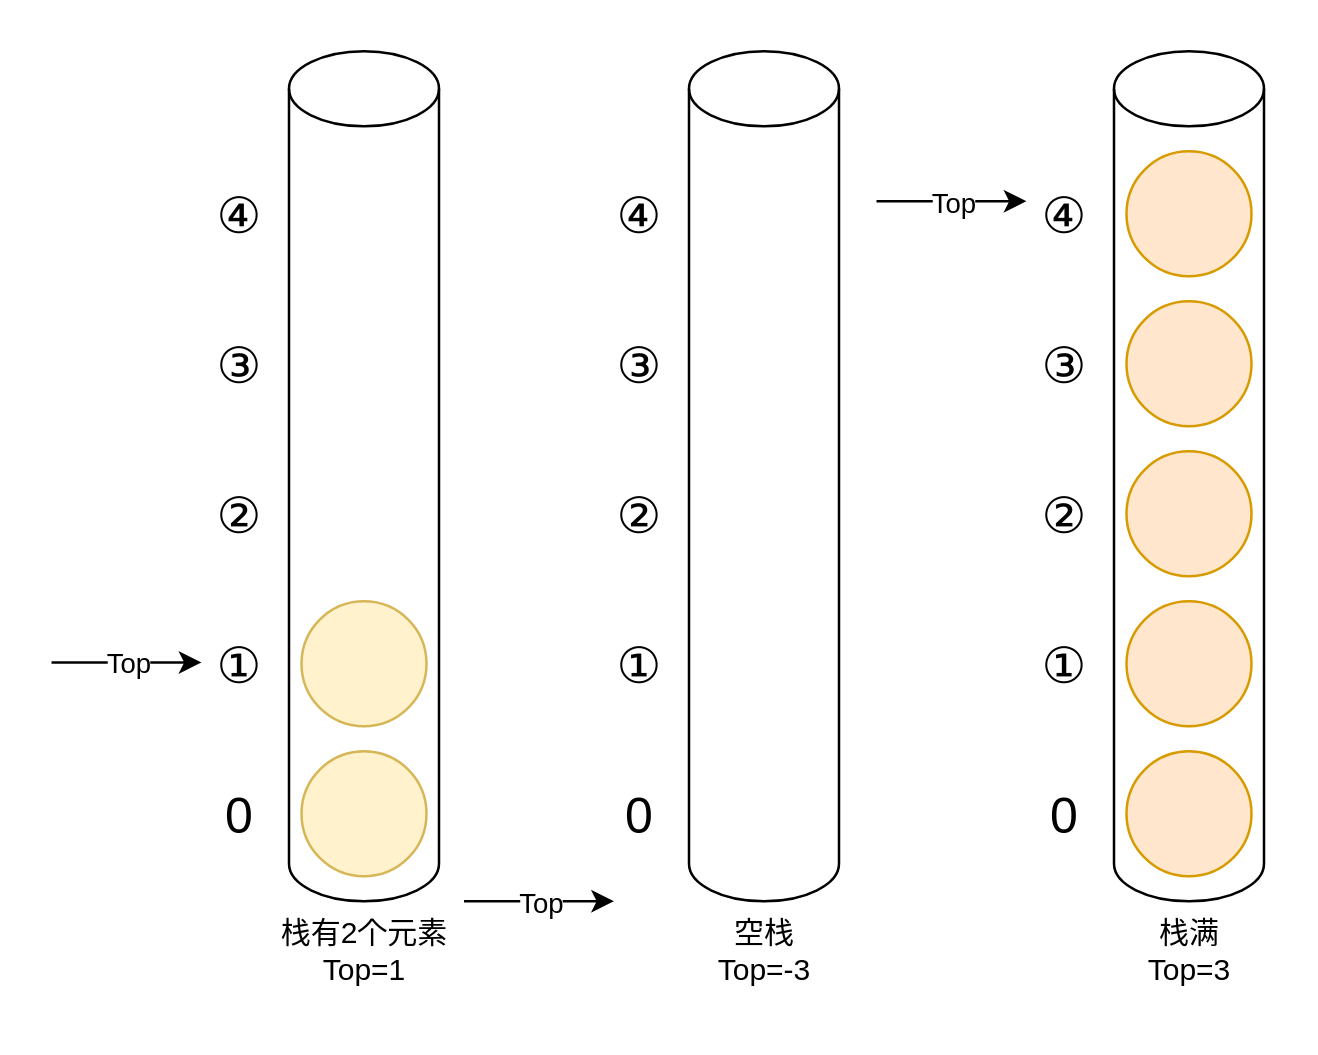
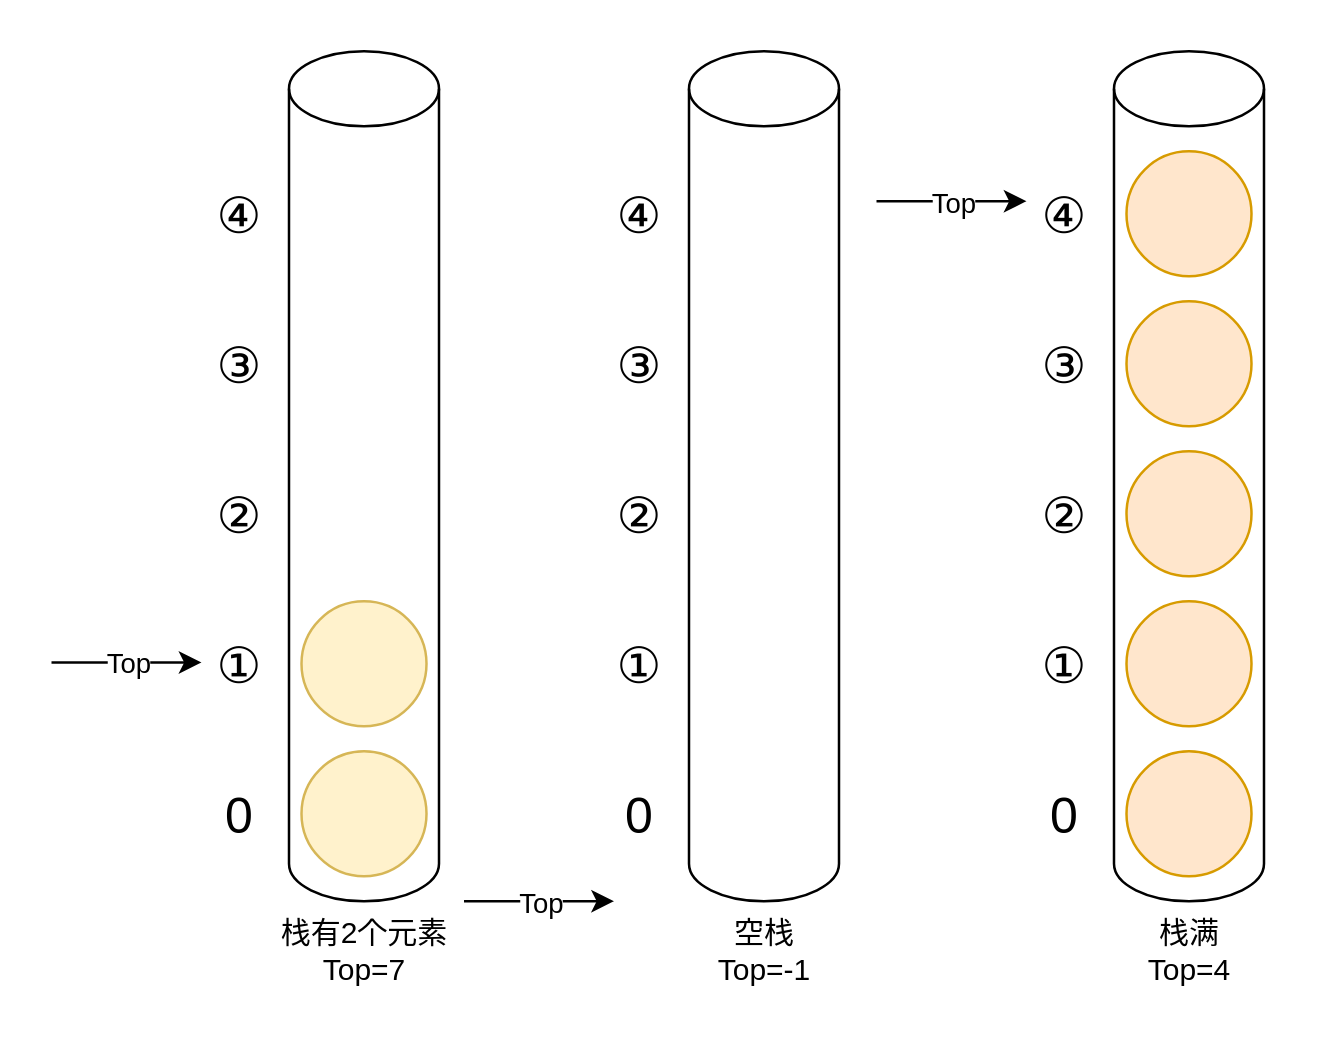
  <mxCell id="0" />
  <mxCell id="1" parent="0" />
  <mxCell id="2" value="" style="shape=cylinder3;whiteSpace=wrap;html=1;boundedLbl=1;backgroundOutline=1;size=15;" vertex="1" parent="1"><mxGeometry x="115" y="20" width="60" height="340" as="geometry" /></mxCell>
  <mxCell id="3" value="" style="ellipse;whiteSpace=wrap;html=1;aspect=fixed;fillColor=#fff2cc;strokeColor=#d6b656;" vertex="1" parent="1"><mxGeometry x="120" y="300" width="50" height="50" as="geometry" /></mxCell>
  <mxCell id="4" value="" style="ellipse;whiteSpace=wrap;html=1;aspect=fixed;fillColor=#fff2cc;strokeColor=#d6b656;" vertex="1" parent="1"><mxGeometry x="120" y="240" width="50" height="50" as="geometry" /></mxCell>
  <mxCell id="5" value="" style="shape=cylinder3;whiteSpace=wrap;html=1;boundedLbl=1;backgroundOutline=1;size=15;" vertex="1" parent="1"><mxGeometry x="445" y="20" width="60" height="340" as="geometry" /></mxCell>
  <mxCell id="6" value="" style="ellipse;whiteSpace=wrap;html=1;aspect=fixed;fillColor=#ffe6cc;strokeColor=#d79b00;" vertex="1" parent="1"><mxGeometry x="450" y="300" width="50" height="50" as="geometry" /></mxCell>
  <mxCell id="7" value="" style="ellipse;whiteSpace=wrap;html=1;aspect=fixed;fillColor=#ffe6cc;strokeColor=#d79b00;" vertex="1" parent="1"><mxGeometry x="450" y="240" width="50" height="50" as="geometry" /></mxCell>
  <mxCell id="8" value="" style="ellipse;whiteSpace=wrap;html=1;aspect=fixed;fillColor=#ffe6cc;strokeColor=#d79b00;" vertex="1" parent="1"><mxGeometry x="450" y="180" width="50" height="50" as="geometry" /></mxCell>
  <mxCell id="9" value="" style="ellipse;whiteSpace=wrap;html=1;aspect=fixed;fillColor=#ffe6cc;strokeColor=#d79b00;" vertex="1" parent="1"><mxGeometry x="450" y="120" width="50" height="50" as="geometry" /></mxCell>
  <mxCell id="10" value="" style="ellipse;whiteSpace=wrap;html=1;aspect=fixed;fillColor=#ffe6cc;strokeColor=#d79b00;" vertex="1" parent="1"><mxGeometry x="450" y="60" width="50" height="50" as="geometry" /></mxCell>
  <mxCell id="11" value="" style="shape=cylinder3;whiteSpace=wrap;html=1;boundedLbl=1;backgroundOutline=1;size=15;" vertex="1" parent="1"><mxGeometry x="275" y="20" width="60" height="340" as="geometry" /></mxCell>
  <mxCell id="12" value="" style="endArrow=classic;html=1;" edge="1" parent="1"><mxGeometry relative="1" as="geometry"><mxPoint x="20" y="264.5" as="sourcePoint" /><mxPoint x="80" y="264.5" as="targetPoint" /></mxGeometry></mxCell>
  <mxCell id="13" value="Top" style="edgeLabel;resizable=0;html=1;;align=center;verticalAlign=middle;" connectable="0" vertex="1" parent="12"><mxGeometry relative="1" as="geometry" /></mxCell>
  <mxCell id="14" value="&lt;font style=&quot;font-size: 20px;&quot;&gt;④&lt;/font&gt;" style="text;html=1;align=center;verticalAlign=middle;resizable=0;points=[];autosize=1;strokeColor=none;fillColor=none;" vertex="1" parent="1"><mxGeometry x="75" y="65" width="40" height="40" as="geometry" /></mxCell>
  <mxCell id="15" value="&lt;font style=&quot;font-size: 20px;&quot;&gt;③&lt;/font&gt;" style="text;html=1;align=center;verticalAlign=middle;resizable=0;points=[];autosize=1;strokeColor=none;fillColor=none;" vertex="1" parent="1"><mxGeometry x="75" y="125" width="40" height="40" as="geometry" /></mxCell>
  <mxCell id="16" value="&lt;font style=&quot;font-size: 20px;&quot;&gt;②&lt;/font&gt;" style="text;html=1;align=center;verticalAlign=middle;resizable=0;points=[];autosize=1;strokeColor=none;fillColor=none;" vertex="1" parent="1"><mxGeometry x="75" y="185" width="40" height="40" as="geometry" /></mxCell>
  <mxCell id="17" value="&lt;font style=&quot;font-size: 20px;&quot;&gt;①&lt;/font&gt;" style="text;html=1;align=center;verticalAlign=middle;resizable=0;points=[];autosize=1;strokeColor=none;fillColor=none;" vertex="1" parent="1"><mxGeometry x="75" y="245" width="40" height="40" as="geometry" /></mxCell>
  <mxCell id="18" value="&lt;span style=&quot;font-size: 20px;&quot;&gt;0&lt;/span&gt;" style="text;html=1;align=center;verticalAlign=middle;resizable=0;points=[];autosize=1;strokeColor=none;fillColor=none;" vertex="1" parent="1"><mxGeometry x="80" y="305" width="30" height="40" as="geometry" /></mxCell>
  <mxCell id="19" value="&lt;font style=&quot;font-size: 20px;&quot;&gt;④&lt;/font&gt;" style="text;html=1;align=center;verticalAlign=middle;resizable=0;points=[];autosize=1;strokeColor=none;fillColor=none;" vertex="1" parent="1"><mxGeometry x="235" y="65" width="40" height="40" as="geometry" /></mxCell>
  <mxCell id="20" value="&lt;font style=&quot;font-size: 20px;&quot;&gt;③&lt;/font&gt;" style="text;html=1;align=center;verticalAlign=middle;resizable=0;points=[];autosize=1;strokeColor=none;fillColor=none;" vertex="1" parent="1"><mxGeometry x="235" y="125" width="40" height="40" as="geometry" /></mxCell>
  <mxCell id="21" value="&lt;font style=&quot;font-size: 20px;&quot;&gt;②&lt;/font&gt;" style="text;html=1;align=center;verticalAlign=middle;resizable=0;points=[];autosize=1;strokeColor=none;fillColor=none;" vertex="1" parent="1"><mxGeometry x="235" y="185" width="40" height="40" as="geometry" /></mxCell>
  <mxCell id="22" value="&lt;font style=&quot;font-size: 20px;&quot;&gt;①&lt;/font&gt;" style="text;html=1;align=center;verticalAlign=middle;resizable=0;points=[];autosize=1;strokeColor=none;fillColor=none;" vertex="1" parent="1"><mxGeometry x="235" y="245" width="40" height="40" as="geometry" /></mxCell>
  <mxCell id="23" value="&lt;span style=&quot;font-size: 20px;&quot;&gt;0&lt;/span&gt;" style="text;html=1;align=center;verticalAlign=middle;resizable=0;points=[];autosize=1;strokeColor=none;fillColor=none;" vertex="1" parent="1"><mxGeometry x="240" y="305" width="30" height="40" as="geometry" /></mxCell>
  <mxCell id="24" value="&lt;font style=&quot;font-size: 20px;&quot;&gt;④&lt;/font&gt;" style="text;html=1;align=center;verticalAlign=middle;resizable=0;points=[];autosize=1;strokeColor=none;fillColor=none;" vertex="1" parent="1"><mxGeometry x="405" y="65" width="40" height="40" as="geometry" /></mxCell>
  <mxCell id="25" value="&lt;font style=&quot;font-size: 20px;&quot;&gt;③&lt;/font&gt;" style="text;html=1;align=center;verticalAlign=middle;resizable=0;points=[];autosize=1;strokeColor=none;fillColor=none;" vertex="1" parent="1"><mxGeometry x="405" y="125" width="40" height="40" as="geometry" /></mxCell>
  <mxCell id="26" value="&lt;font style=&quot;font-size: 20px;&quot;&gt;②&lt;/font&gt;" style="text;html=1;align=center;verticalAlign=middle;resizable=0;points=[];autosize=1;strokeColor=none;fillColor=none;" vertex="1" parent="1"><mxGeometry x="405" y="185" width="40" height="40" as="geometry" /></mxCell>
  <mxCell id="27" value="&lt;font style=&quot;font-size: 20px;&quot;&gt;①&lt;/font&gt;" style="text;html=1;align=center;verticalAlign=middle;resizable=0;points=[];autosize=1;strokeColor=none;fillColor=none;" vertex="1" parent="1"><mxGeometry x="405" y="245" width="40" height="40" as="geometry" /></mxCell>
  <mxCell id="28" value="&lt;span style=&quot;font-size: 20px;&quot;&gt;0&lt;/span&gt;" style="text;html=1;align=center;verticalAlign=middle;resizable=0;points=[];autosize=1;strokeColor=none;fillColor=none;" vertex="1" parent="1"><mxGeometry x="410" y="305" width="30" height="40" as="geometry" /></mxCell>
  <mxCell id="29" value="" style="endArrow=classic;html=1;" edge="1" parent="1"><mxGeometry relative="1" as="geometry"><mxPoint x="185" y="360" as="sourcePoint" /><mxPoint x="245" y="360" as="targetPoint" /></mxGeometry></mxCell>
  <mxCell id="30" value="Top" style="edgeLabel;resizable=0;html=1;;align=center;verticalAlign=middle;" connectable="0" vertex="1" parent="29"><mxGeometry relative="1" as="geometry" /></mxCell>
  <mxCell id="31" value="" style="endArrow=classic;html=1;" edge="1" parent="1"><mxGeometry relative="1" as="geometry"><mxPoint x="350" y="80" as="sourcePoint" /><mxPoint x="410" y="80" as="targetPoint" /></mxGeometry></mxCell>
  <mxCell id="32" value="Top" style="edgeLabel;resizable=0;html=1;;align=center;verticalAlign=middle;" connectable="0" vertex="1" parent="31"><mxGeometry relative="1" as="geometry" /></mxCell>
- <mxCell id="33" value="栈满&lt;div&gt;Top=3&lt;/div&gt;" style="text;html=1;align=center;verticalAlign=middle;resizable=0;points=[];autosize=1;strokeColor=none;fillColor=none;" vertex="1" parent="1"><mxGeometry x="445" y="360" width="60" height="40" as="geometry" /></mxCell>
- <mxCell id="34" value="空栈&lt;div&gt;Top=-3&lt;/div&gt;" style="text;html=1;align=center;verticalAlign=middle;resizable=0;points=[];autosize=1;strokeColor=none;fillColor=none;" vertex="1" parent="1"><mxGeometry x="275" y="360" width="60" height="40" as="geometry" /></mxCell>
- <mxCell id="35" value="栈有2个元素&lt;div&gt;Top=1&lt;/div&gt;" style="text;html=1;align=center;verticalAlign=middle;resizable=0;points=[];autosize=1;strokeColor=none;fillColor=none;" vertex="1" parent="1"><mxGeometry x="100" y="360" width="90" height="40" as="geometry" /></mxCell>
+ <mxCell id="33" value="栈满&lt;div&gt;Top=4&lt;/div&gt;" style="text;html=1;align=center;verticalAlign=middle;resizable=0;points=[];autosize=1;strokeColor=none;fillColor=none;" vertex="1" parent="1"><mxGeometry x="445" y="360" width="60" height="40" as="geometry" /></mxCell>
+ <mxCell id="34" value="空栈&lt;div&gt;Top=-1&lt;/div&gt;" style="text;html=1;align=center;verticalAlign=middle;resizable=0;points=[];autosize=1;strokeColor=none;fillColor=none;" vertex="1" parent="1"><mxGeometry x="275" y="360" width="60" height="40" as="geometry" /></mxCell>
+ <mxCell id="35" value="栈有2个元素&lt;div&gt;Top=7&lt;/div&gt;" style="text;html=1;align=center;verticalAlign=middle;resizable=0;points=[];autosize=1;strokeColor=none;fillColor=none;" vertex="1" parent="1"><mxGeometry x="100" y="360" width="90" height="40" as="geometry" /></mxCell>
